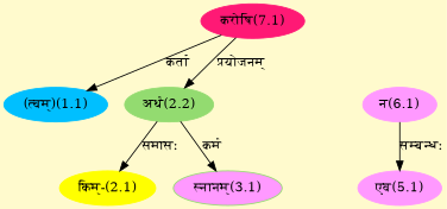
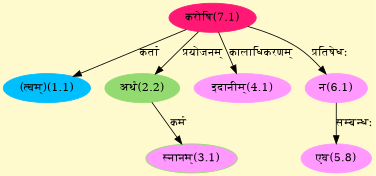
  digraph {
    bgcolor=lemonchiffon1
    compound=true
    rankdir=BT
    node [color="#FF99FF" style=filled]
    edge [dir=back]
    n1 [color="#00BFFF" label="(त्वम्)(1.1)"]
    n2 [color="#FF1975" label="करोषि(7.1)"]
-   n3 [color="#FFFF00" label="किम्-(2.1)"]
    n4 [color="#93DB70" label="अर्थं(2.2)"]
    n5 [color="#93DB70" fillcolor="#FF99FF" label="स्नानम्(3.1)"]
-   n7 [label="एव(5.1)"]
+   n6 [label="इदानीम्(4.1)"]
+   n7 [label="एव(5.8)"]
    n8 [label="न(6.1)"]
    n1 -> n2 [label="कर्ता"]
-   n3 -> n4 [label="समासः"]
    n4 -> n2 [label="प्रयोजनम्"]
    n5 -> n4 [label="कर्म"]
+   n6 -> n2 [label="कालाधिकरणम्"]
    n7 -> n8 [label="सम्बन्धः"]
+   n8 -> n2 [label="प्रतिषेधः"]
  }
